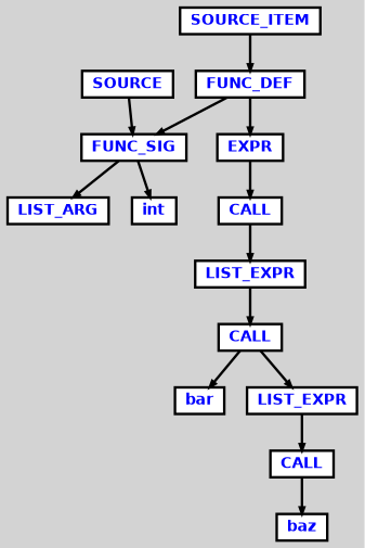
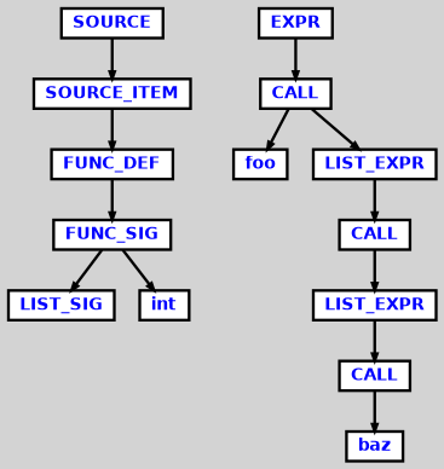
  digraph {
    bgcolor=lightgrey
    ordering=out
    ranksep=.4
    node [color=black fillcolor=white fixedsize=false fontcolor=blue fontname="Helvetica-bold" fontsize=12 shape=box style="filled, solid, bold"]
    edge [arrowsize=.5 color=black style=bold]
    n1 [height=.25 label=SOURCE width=.25]
    n2 [height=.25 label=SOURCE_ITEM width=.25]
    n3 [height=.25 label=FUNC_DEF width=.25]
    n4 [height=.25 label=FUNC_SIG width=.25]
    n5 [height=.25 label=EXPR width=.25]
-   n6 [height=.25 label=LIST_ARG width=.25]
+   n6 [height=.25 label=LIST_SIG width=.25]
    n7 [height=.25 label=int width=.25]
    n8 [height=.25 label=CALL width=.25]
+   n9 [height=.25 label=foo width=.25]
    n10 [height=.25 label=LIST_EXPR width=.25]
    n11 [height=.25 label=CALL width=.25]
-   n12 [height=.25 label=bar width=.25]
    n13 [height=.25 label=LIST_EXPR width=.25]
    n14 [height=.25 label=CALL width=.25]
    n15 [height=.25 label=baz width=.25]
-   n1 -> n4
+   n1 -> n2
    n2 -> n3
    n3 -> n4
-   n3 -> n5
    n4 -> n6
    n4 -> n7
    n5 -> n8
+   n8 -> n9
    n8 -> n10
    n10 -> n11
-   n11 -> n12
    n11 -> n13
    n13 -> n14
    n14 -> n15
  }
